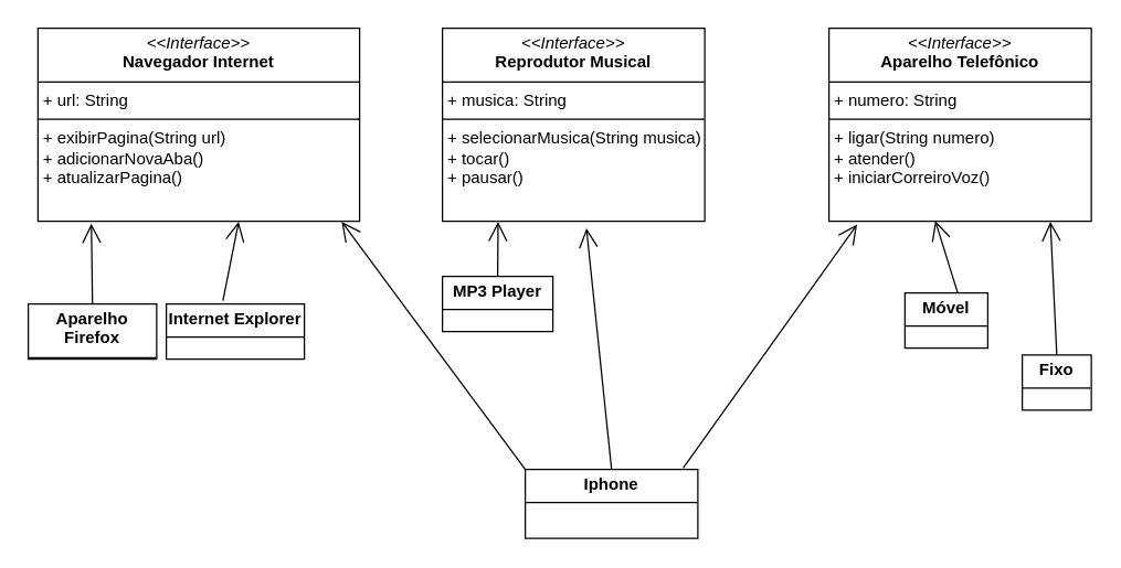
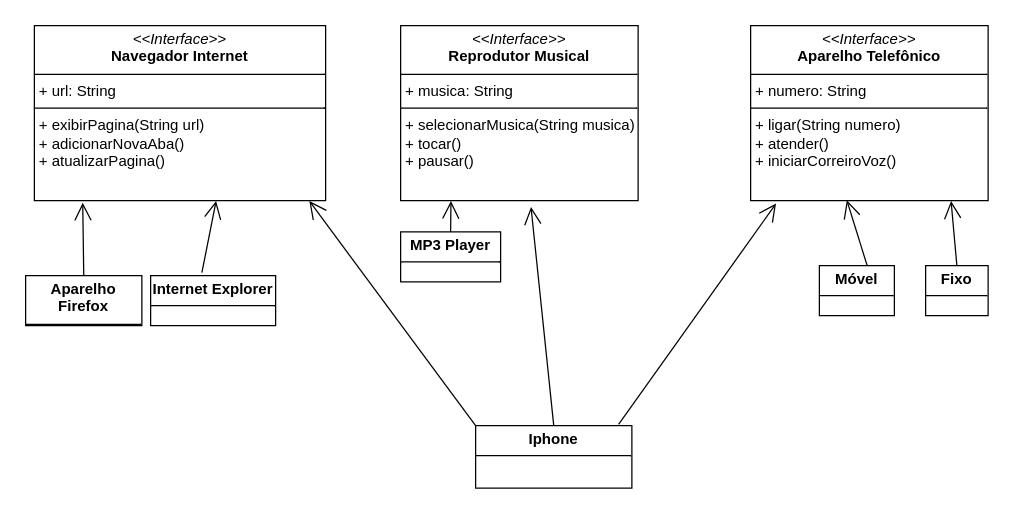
  <mxCell id="0" />
  <mxCell id="1" parent="0" />
  <mxCell id="2" value="&lt;p style=&quot;margin:0px;margin-top:4px;text-align:center;&quot;&gt;&lt;i&gt;&amp;lt;&amp;lt;Interface&amp;gt;&amp;gt;&lt;/i&gt;&lt;br&gt;&lt;b&gt;Navegador Internet&lt;/b&gt;&lt;/p&gt;&lt;hr size=&quot;1&quot; style=&quot;border-style:solid;&quot;&gt;&lt;p style=&quot;margin:0px;margin-left:4px;&quot;&gt;+ url: String&lt;br&gt;&lt;/p&gt;&lt;hr size=&quot;1&quot; style=&quot;border-style:solid;&quot;&gt;&lt;p style=&quot;margin:0px;margin-left:4px;&quot;&gt;+ exibirPagina(String url)&lt;br&gt;+ adicionarNovaAba()&lt;/p&gt;&lt;p style=&quot;margin:0px;margin-left:4px;&quot;&gt;+ atualizarPagina()&lt;/p&gt;" style="verticalAlign=top;align=left;overflow=fill;html=1;whiteSpace=wrap;" vertex="1" parent="1"><mxGeometry x="27" y="20" width="233" height="140" as="geometry" /></mxCell>
  <mxCell id="3" value="&lt;p style=&quot;margin:0px;margin-top:4px;text-align:center;&quot;&gt;&lt;i&gt;&amp;lt;&amp;lt;Interface&amp;gt;&amp;gt;&lt;/i&gt;&lt;br&gt;&lt;b&gt;Reprodutor Musical&lt;/b&gt;&lt;/p&gt;&lt;hr size=&quot;1&quot; style=&quot;border-style:solid;&quot;&gt;&lt;p style=&quot;margin:0px;margin-left:4px;&quot;&gt;+ musica: String&lt;br&gt;&lt;/p&gt;&lt;hr size=&quot;1&quot; style=&quot;border-style:solid;&quot;&gt;&lt;p style=&quot;margin:0px;margin-left:4px;&quot;&gt;+ selecionarMusica(String musica)&lt;br&gt;+ tocar()&lt;/p&gt;&lt;p style=&quot;margin:0px;margin-left:4px;&quot;&gt;+ pausar()&lt;/p&gt;" style="verticalAlign=top;align=left;overflow=fill;html=1;whiteSpace=wrap;" vertex="1" parent="1"><mxGeometry x="320" y="20" width="190" height="140" as="geometry" /></mxCell>
  <mxCell id="4" value="&lt;p style=&quot;margin:0px;margin-top:4px;text-align:center;&quot;&gt;&lt;i&gt;&amp;lt;&amp;lt;Interface&amp;gt;&amp;gt;&lt;/i&gt;&lt;br&gt;&lt;b&gt;Aparelho Telefônico&lt;/b&gt;&lt;/p&gt;&lt;hr size=&quot;1&quot; style=&quot;border-style:solid;&quot;&gt;&lt;p style=&quot;margin:0px;margin-left:4px;&quot;&gt;+ numero: String&lt;br&gt;&lt;/p&gt;&lt;hr size=&quot;1&quot; style=&quot;border-style:solid;&quot;&gt;&lt;p style=&quot;margin:0px;margin-left:4px;&quot;&gt;+ ligar(String numero)&lt;br&gt;+ atender()&lt;/p&gt;&lt;p style=&quot;margin:0px;margin-left:4px;&quot;&gt;+ iniciarCorreiroVoz()&lt;/p&gt;" style="verticalAlign=top;align=left;overflow=fill;html=1;whiteSpace=wrap;" vertex="1" parent="1"><mxGeometry x="600" y="20" width="190" height="140" as="geometry" /></mxCell>
  <mxCell id="5" value="&lt;p style=&quot;margin:0px;margin-top:4px;text-align:center;&quot;&gt;&lt;b&gt;Aparelho Firefox&lt;/b&gt;&lt;/p&gt;&lt;hr size=&quot;1&quot; style=&quot;border-style:solid;&quot;&gt;&lt;p style=&quot;margin:0px;margin-left:4px;&quot;&gt;&lt;br&gt;&lt;/p&gt;&lt;p style=&quot;margin:0px;margin-left:4px;&quot;&gt;&lt;br&gt;&lt;/p&gt;" style="verticalAlign=top;align=left;overflow=fill;html=1;whiteSpace=wrap;" vertex="1" parent="1"><mxGeometry x="20" y="220" width="93" height="40" as="geometry" /></mxCell>
  <mxCell id="6" value="&lt;p style=&quot;margin:0px;margin-top:4px;text-align:center;&quot;&gt;&lt;span style=&quot;font-weight: 700;&quot;&gt;Internet Explorer&lt;/span&gt;&lt;br&gt;&lt;/p&gt;&lt;hr size=&quot;1&quot; style=&quot;border-style:solid;&quot;&gt;&lt;p style=&quot;margin:0px;margin-left:4px;&quot;&gt;&lt;br&gt;&lt;/p&gt;&lt;p style=&quot;margin:0px;margin-left:4px;&quot;&gt;&lt;br&gt;&lt;/p&gt;" style="verticalAlign=top;align=left;overflow=fill;html=1;whiteSpace=wrap;" vertex="1" parent="1"><mxGeometry x="120" y="220" width="100" height="40" as="geometry" /></mxCell>
- <mxCell id="7" value="&lt;p style=&quot;margin:0px;margin-top:4px;text-align:center;&quot;&gt;&lt;b&gt;MP3 Player&lt;/b&gt;&lt;/p&gt;&lt;hr size=&quot;1&quot; style=&quot;border-style:solid;&quot;&gt;&lt;p style=&quot;margin:0px;margin-left:4px;&quot;&gt;&lt;br&gt;&lt;/p&gt;&lt;p style=&quot;margin:0px;margin-left:4px;&quot;&gt;&lt;br&gt;&lt;/p&gt;" style="verticalAlign=top;align=left;overflow=fill;html=1;whiteSpace=wrap;" vertex="1" parent="1"><mxGeometry x="320" y="200" width="80" height="40" as="geometry" /></mxCell>
+ <mxCell id="7" value="&lt;p style=&quot;margin:0px;margin-top:4px;text-align:center;&quot;&gt;&lt;b&gt;MP3 Player&lt;/b&gt;&lt;/p&gt;&lt;hr size=&quot;1&quot; style=&quot;border-style:solid;&quot;&gt;&lt;p style=&quot;margin:0px;margin-left:4px;&quot;&gt;&lt;br&gt;&lt;/p&gt;&lt;p style=&quot;margin:0px;margin-left:4px;&quot;&gt;&lt;br&gt;&lt;/p&gt;" style="verticalAlign=top;align=left;overflow=fill;html=1;whiteSpace=wrap;" vertex="1" parent="1"><mxGeometry x="320" y="185" width="80" height="40" as="geometry" /></mxCell>
  <mxCell id="8" value="&lt;p style=&quot;margin:0px;margin-top:4px;text-align:center;&quot;&gt;&lt;b&gt;Móvel&lt;/b&gt;&lt;/p&gt;&lt;hr size=&quot;1&quot; style=&quot;border-style:solid;&quot;&gt;&lt;p style=&quot;margin:0px;margin-left:4px;&quot;&gt;&lt;br&gt;&lt;/p&gt;&lt;p style=&quot;margin:0px;margin-left:4px;&quot;&gt;&lt;br&gt;&lt;/p&gt;" style="verticalAlign=top;align=left;overflow=fill;html=1;whiteSpace=wrap;" vertex="1" parent="1"><mxGeometry x="655" y="212" width="60" height="40" as="geometry" /></mxCell>
- <mxCell id="9" value="&lt;p style=&quot;margin:0px;margin-top:4px;text-align:center;&quot;&gt;&lt;b&gt;Fixo&lt;/b&gt;&lt;/p&gt;&lt;hr size=&quot;1&quot; style=&quot;border-style:solid;&quot;&gt;&lt;p style=&quot;margin:0px;margin-left:4px;&quot;&gt;&lt;br&gt;&lt;/p&gt;&lt;p style=&quot;margin:0px;margin-left:4px;&quot;&gt;&lt;br&gt;&lt;/p&gt;" style="verticalAlign=top;align=left;overflow=fill;html=1;whiteSpace=wrap;" vertex="1" parent="1"><mxGeometry x="740" y="257" width="50" height="40" as="geometry" /></mxCell>
+ <mxCell id="9" value="&lt;p style=&quot;margin:0px;margin-top:4px;text-align:center;&quot;&gt;&lt;b&gt;Fixo&lt;/b&gt;&lt;/p&gt;&lt;hr size=&quot;1&quot; style=&quot;border-style:solid;&quot;&gt;&lt;p style=&quot;margin:0px;margin-left:4px;&quot;&gt;&lt;br&gt;&lt;/p&gt;&lt;p style=&quot;margin:0px;margin-left:4px;&quot;&gt;&lt;br&gt;&lt;/p&gt;" style="verticalAlign=top;align=left;overflow=fill;html=1;whiteSpace=wrap;" vertex="1" parent="1"><mxGeometry x="740" y="212" width="50" height="40" as="geometry" /></mxCell>
  <mxCell id="10" value="&lt;p style=&quot;margin:0px;margin-top:4px;text-align:center;&quot;&gt;&lt;b&gt;Iphone&lt;/b&gt;&lt;/p&gt;&lt;hr size=&quot;1&quot; style=&quot;border-style:solid;&quot;&gt;&lt;p style=&quot;margin:0px;margin-left:4px;&quot;&gt;&lt;br&gt;&lt;/p&gt;" style="verticalAlign=top;align=left;overflow=fill;html=1;whiteSpace=wrap;" vertex="1" parent="1"><mxGeometry x="380" y="340" width="125" height="50" as="geometry" /></mxCell>
  <mxCell id="11" value="" style="endArrow=open;endFill=1;endSize=12;html=1;rounded=0;exitX=0.5;exitY=0;exitDx=0;exitDy=0;entryX=0.549;entryY=1.036;entryDx=0;entryDy=0;entryPerimeter=0;" edge="1" parent="1" source="10" target="3"><mxGeometry width="160" relative="1" as="geometry"><mxPoint x="370" y="230" as="sourcePoint" /><mxPoint x="530" y="230" as="targetPoint" /></mxGeometry></mxCell>
  <mxCell id="12" value="" style="endArrow=open;endFill=1;endSize=12;html=1;rounded=0;entryX=0.107;entryY=1.017;entryDx=0;entryDy=0;entryPerimeter=0;exitX=0.915;exitY=-0.02;exitDx=0;exitDy=0;exitPerimeter=0;" edge="1" parent="1" source="10" target="4"><mxGeometry width="160" relative="1" as="geometry"><mxPoint x="370" y="230" as="sourcePoint" /><mxPoint x="530" y="230" as="targetPoint" /></mxGeometry></mxCell>
  <mxCell id="13" value="" style="endArrow=open;endFill=1;endSize=12;html=1;rounded=0;exitX=0;exitY=0;exitDx=0;exitDy=0;entryX=0.944;entryY=1.002;entryDx=0;entryDy=0;entryPerimeter=0;" edge="1" parent="1" source="10" target="2"><mxGeometry width="160" relative="1" as="geometry"><mxPoint x="370" y="230" as="sourcePoint" /><mxPoint x="530" y="230" as="targetPoint" /></mxGeometry></mxCell>
  <mxCell id="14" value="" style="endArrow=open;endFill=1;endSize=12;html=1;rounded=0;exitX=0.5;exitY=0;exitDx=0;exitDy=0;entryX=0.212;entryY=1.002;entryDx=0;entryDy=0;entryPerimeter=0;" edge="1" parent="1" source="7" target="3"><mxGeometry width="160" relative="1" as="geometry"><mxPoint x="345" y="210" as="sourcePoint" /><mxPoint x="375" y="160" as="targetPoint" /></mxGeometry></mxCell>
  <mxCell id="15" value="" style="endArrow=open;endFill=1;endSize=12;html=1;rounded=0;exitX=0.41;exitY=-0.058;exitDx=0;exitDy=0;exitPerimeter=0;entryX=0.624;entryY=1.002;entryDx=0;entryDy=0;entryPerimeter=0;" edge="1" parent="1" source="6" target="2"><mxGeometry width="160" relative="1" as="geometry"><mxPoint x="179.58" y="212" as="sourcePoint" /><mxPoint x="180" y="160" as="targetPoint" /></mxGeometry></mxCell>
  <mxCell id="16" value="" style="endArrow=open;endFill=1;endSize=12;html=1;rounded=0;entryX=0.166;entryY=1.012;entryDx=0;entryDy=0;entryPerimeter=0;exitX=0.5;exitY=0;exitDx=0;exitDy=0;" edge="1" parent="1" source="5" target="2"><mxGeometry width="160" relative="1" as="geometry"><mxPoint x="370" y="230" as="sourcePoint" /><mxPoint x="530" y="230" as="targetPoint" /></mxGeometry></mxCell>
  <mxCell id="17" value="" style="endArrow=open;endFill=1;endSize=12;html=1;rounded=0;entryX=0.405;entryY=0.998;entryDx=0;entryDy=0;entryPerimeter=0;exitX=0.639;exitY=0.008;exitDx=0;exitDy=0;exitPerimeter=0;" edge="1" parent="1" source="8" target="4"><mxGeometry width="160" relative="1" as="geometry"><mxPoint x="678" y="209" as="sourcePoint" /><mxPoint x="500" y="230" as="targetPoint" /></mxGeometry></mxCell>
  <mxCell id="18" value="" style="endArrow=open;endFill=1;endSize=12;html=1;rounded=0;entryX=0.844;entryY=1.002;entryDx=0;entryDy=0;entryPerimeter=0;exitX=0.5;exitY=0;exitDx=0;exitDy=0;" edge="1" parent="1" source="9" target="4"><mxGeometry width="160" relative="1" as="geometry"><mxPoint x="760" y="210" as="sourcePoint" /><mxPoint x="762" y="162" as="targetPoint" /></mxGeometry></mxCell>
